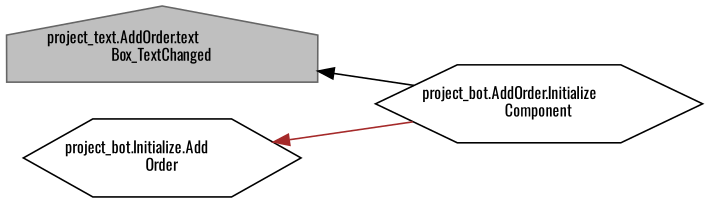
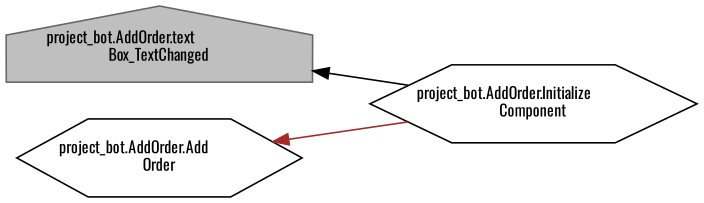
  digraph {
    fontname=Oswald
    rankdir=LR
    node [color=black fillcolor=white fontname=Oswald fontsize=10 shape=hexagon style=filled]
    edge [dir=back fontname=Oswald fontsize=10 labelfontname=Helvetica labelfontsize=10 style=solid]
-   n1 [color=gray40 fillcolor=grey75 fontcolor=black height=0.2 label="project_text.AddOrder.text\lBox_TextChanged" shape=house width=0.4]
+   n1 [color=gray40 fillcolor=grey75 fontcolor=black height=0.2 label="project_bot.AddOrder.text\lBox_TextChanged" shape=house width=0.4]
    n2 [height=0.2 label="project_bot.AddOrder.Initialize\lComponent" width=0.4]
-   n3 [height=0.2 label="project_bot.Initialize.Add\lOrder" width=0.4]
+   n3 [height=0.2 label="project_bot.AddOrder.Add\lOrder" width=0.4]
    n1 -> n2 [color=black]
    n3 -> n2 [color=brown]
  }
